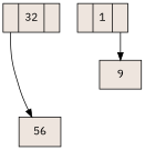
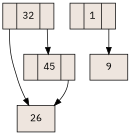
  digraph {
    fontname="IBM Plex Sans"
    rankdir=TB
    node [fillcolor=seashell2 fontname="IBM Plex Sans" shape=record style=filled]
    edge [fontname="IBM Plex Sans" tailport=C1]
    n1 [label="<C0>|32|<C1>"]
-   n3 [label=56]
+   n2 [label="<C0>|45|<C1>"]
+   n3 [label=26]
    n4 [label="<C0>|1|<C1>"]
    n5 [label=9]
+   n1 -> n2
    n1 -> n3 [tailport=C0]
+   n2 -> n3
    n4 -> n5
  }
